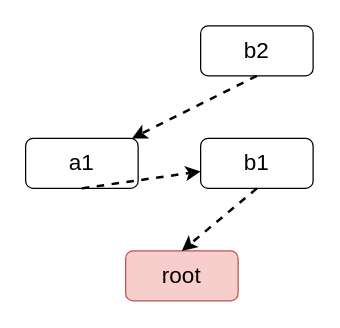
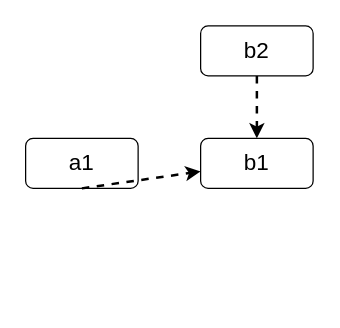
  <mxCell id="0" />
  <mxCell id="1" parent="0" />
- <mxCell id="2" value="&lt;font style=&quot;font-size: 18px;&quot;&gt;root&lt;/font&gt;" style="rounded=1;whiteSpace=wrap;html=1;fillColor=#f8cecc;strokeColor=#b85450;" vertex="1" parent="1"><mxGeometry x="100" y="200" width="90" height="40" as="geometry" /></mxCell>
  <mxCell id="3" value="&lt;span style=&quot;font-size: 18px;&quot;&gt;b1&lt;/span&gt;" style="rounded=1;whiteSpace=wrap;html=1;" vertex="1" parent="1"><mxGeometry x="160" y="110" width="90" height="40" as="geometry" /></mxCell>
  <mxCell id="4" value="&lt;font style=&quot;font-size: 18px;&quot;&gt;a1&lt;/font&gt;" style="rounded=1;whiteSpace=wrap;html=1;" vertex="1" parent="1"><mxGeometry x="20" y="110" width="90" height="40" as="geometry" /></mxCell>
  <mxCell id="5" value="&lt;font style=&quot;font-size: 18px;&quot;&gt;b2&lt;/font&gt;" style="rounded=1;whiteSpace=wrap;html=1;" vertex="1" parent="1"><mxGeometry x="160" y="20" width="90" height="40" as="geometry" /></mxCell>
- <mxCell id="6" value="" style="endArrow=classic;html=1;rounded=0;fontSize=18;strokeWidth=2;dashed=1;exitX=0.5;exitY=1;exitDx=0;exitDy=0;entryX=0.5;entryY=0;entryDx=0;entryDy=0;" edge="1" parent="1" source="3" target="2"><mxGeometry width="50" height="50" relative="1" as="geometry"><mxPoint x="140" y="210" as="sourcePoint" /><mxPoint x="190" y="160" as="targetPoint" /></mxGeometry></mxCell>
- <mxCell id="7" value="" style="endArrow=classic;html=1;rounded=0;fontSize=18;strokeWidth=2;dashed=1;exitX=0.5;exitY=1;exitDx=0;exitDy=0;" edge="1" parent="1" source="5" target="4"><mxGeometry width="50" height="50" relative="1" as="geometry"><mxPoint x="215" y="160" as="sourcePoint" /><mxPoint x="155" y="210" as="targetPoint" /></mxGeometry></mxCell>
+ <mxCell id="7" value="" style="endArrow=classic;html=1;rounded=0;fontSize=18;strokeWidth=2;dashed=1;exitX=0.5;exitY=1;exitDx=0;exitDy=0;entryX=0.5;entryY=0;entryDx=0;entryDy=0;" edge="1" parent="1" source="5" target="3"><mxGeometry width="50" height="50" relative="1" as="geometry"><mxPoint x="215" y="160" as="sourcePoint" /><mxPoint x="155" y="210" as="targetPoint" /></mxGeometry></mxCell>
  <mxCell id="8" value="" style="endArrow=classic;html=1;rounded=0;fontSize=18;strokeWidth=2;dashed=1;exitX=0.5;exitY=1;exitDx=0;exitDy=0;" edge="1" parent="1" source="4" target="3"><mxGeometry width="50" height="50" relative="1" as="geometry"><mxPoint x="245" y="80" as="sourcePoint" /><mxPoint x="215" y="120" as="targetPoint" /></mxGeometry></mxCell>
